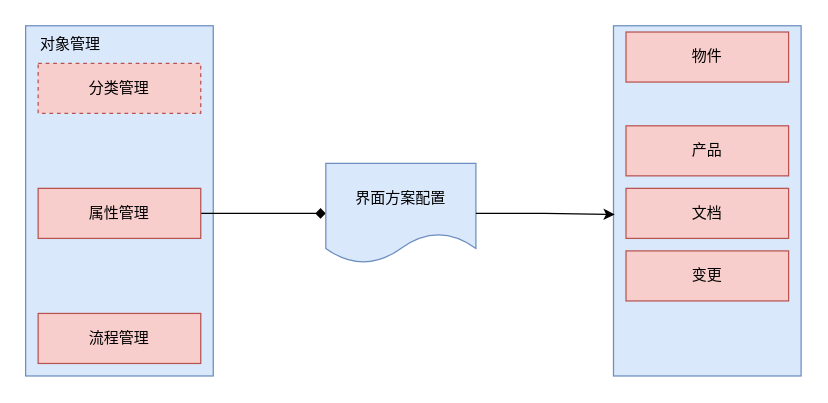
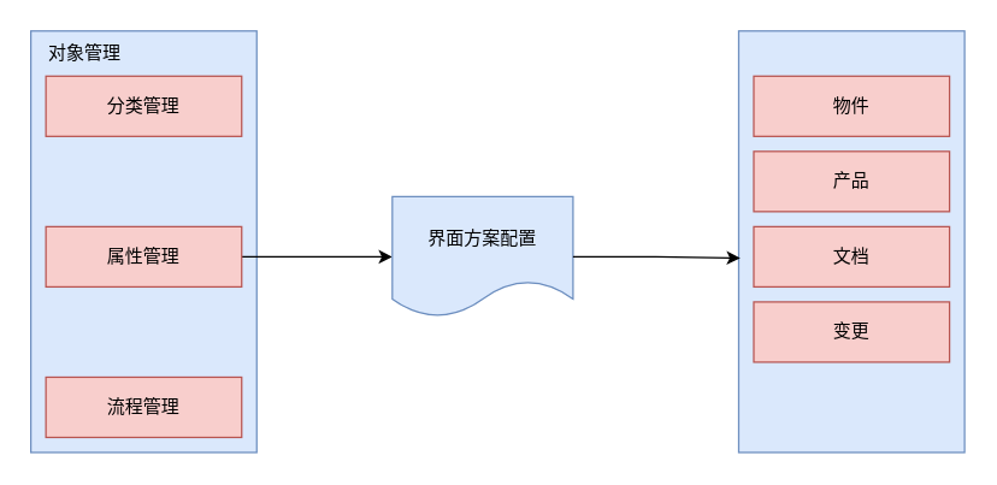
  <mxCell id="0" />
  <mxCell id="1" parent="0" />
  <mxCell id="2" value="" style="rounded=0;whiteSpace=wrap;html=1;fillColor=#dae8fc;strokeColor=#6c8ebf;" vertex="1" parent="1"><mxGeometry x="20" y="20" width="150" height="280" as="geometry" /></mxCell>
  <mxCell id="3" value="&lt;span style=&quot;text-align: center;&quot;&gt;对象管理&lt;/span&gt;" style="text;html=1;align=left;verticalAlign=middle;whiteSpace=wrap;rounded=0;" vertex="1" parent="1"><mxGeometry x="30" y="20" width="130" height="30" as="geometry" /></mxCell>
- <mxCell id="4" value="" style="edgeStyle=orthogonalEdgeStyle;rounded=0;orthogonalLoop=1;jettySize=auto;html=1;endArrow=diamond;" edge="1" parent="1" source="5" target="13"><mxGeometry relative="1" as="geometry" /></mxCell>
+ <mxCell id="4" value="" style="edgeStyle=orthogonalEdgeStyle;rounded=0;orthogonalLoop=1;jettySize=auto;html=1;" edge="1" parent="1" source="5" target="13"><mxGeometry relative="1" as="geometry" /></mxCell>
  <mxCell id="5" value="属性管理" style="rounded=0;whiteSpace=wrap;html=1;fillColor=#f8cecc;strokeColor=#b85450;" vertex="1" parent="1"><mxGeometry x="30" y="150" width="130" height="40" as="geometry" /></mxCell>
- <mxCell id="6" value="分类管理" style="rounded=0;whiteSpace=wrap;html=1;fillColor=#f8cecc;strokeColor=#b85450;dashed=1;" vertex="1" parent="1"><mxGeometry x="30" y="50" width="130" height="40" as="geometry" /></mxCell>
+ <mxCell id="6" value="分类管理" style="rounded=0;whiteSpace=wrap;html=1;fillColor=#f8cecc;strokeColor=#b85450;" vertex="1" parent="1"><mxGeometry x="30" y="50" width="130" height="40" as="geometry" /></mxCell>
  <mxCell id="7" value="流程管理" style="rounded=0;whiteSpace=wrap;html=1;fillColor=#f8cecc;strokeColor=#b85450;" vertex="1" parent="1"><mxGeometry x="30" y="250" width="130" height="40" as="geometry" /></mxCell>
  <mxCell id="8" value="" style="rounded=0;whiteSpace=wrap;html=1;fillColor=#dae8fc;strokeColor=#6c8ebf;" vertex="1" parent="1"><mxGeometry x="490" y="20" width="150" height="280" as="geometry" /></mxCell>
  <mxCell id="9" value="产品" style="rounded=0;whiteSpace=wrap;html=1;fillColor=#f8cecc;strokeColor=#b85450;" vertex="1" parent="1"><mxGeometry x="500" y="100" width="130" height="40" as="geometry" /></mxCell>
  <mxCell id="10" value="文档" style="rounded=0;whiteSpace=wrap;html=1;fillColor=#f8cecc;strokeColor=#b85450;" vertex="1" parent="1"><mxGeometry x="500" y="150" width="130" height="40" as="geometry" /></mxCell>
- <mxCell id="11" value="物件" style="rounded=0;whiteSpace=wrap;html=1;fillColor=#f8cecc;strokeColor=#b85450;" vertex="1" parent="1"><mxGeometry x="500" y="25" width="130" height="40" as="geometry" /></mxCell>
+ <mxCell id="11" value="物件" style="rounded=0;whiteSpace=wrap;html=1;fillColor=#f8cecc;strokeColor=#b85450;" vertex="1" parent="1"><mxGeometry x="500" y="50" width="130" height="40" as="geometry" /></mxCell>
  <mxCell id="12" value="变更" style="rounded=0;whiteSpace=wrap;html=1;fillColor=#f8cecc;strokeColor=#b85450;" vertex="1" parent="1"><mxGeometry x="500" y="200" width="130" height="40" as="geometry" /></mxCell>
  <mxCell id="13" value="界面方案配置" style="shape=document;whiteSpace=wrap;html=1;boundedLbl=1;fillColor=#dae8fc;strokeColor=#6c8ebf;rounded=0;" vertex="1" parent="1"><mxGeometry x="260" y="130" width="120" height="80" as="geometry" /></mxCell>
  <mxCell id="14" style="edgeStyle=orthogonalEdgeStyle;rounded=0;orthogonalLoop=1;jettySize=auto;html=1;exitX=1;exitY=0.5;exitDx=0;exitDy=0;entryX=0.007;entryY=0.539;entryDx=0;entryDy=0;entryPerimeter=0;" edge="1" parent="1" source="13" target="8"><mxGeometry relative="1" as="geometry" /></mxCell>
